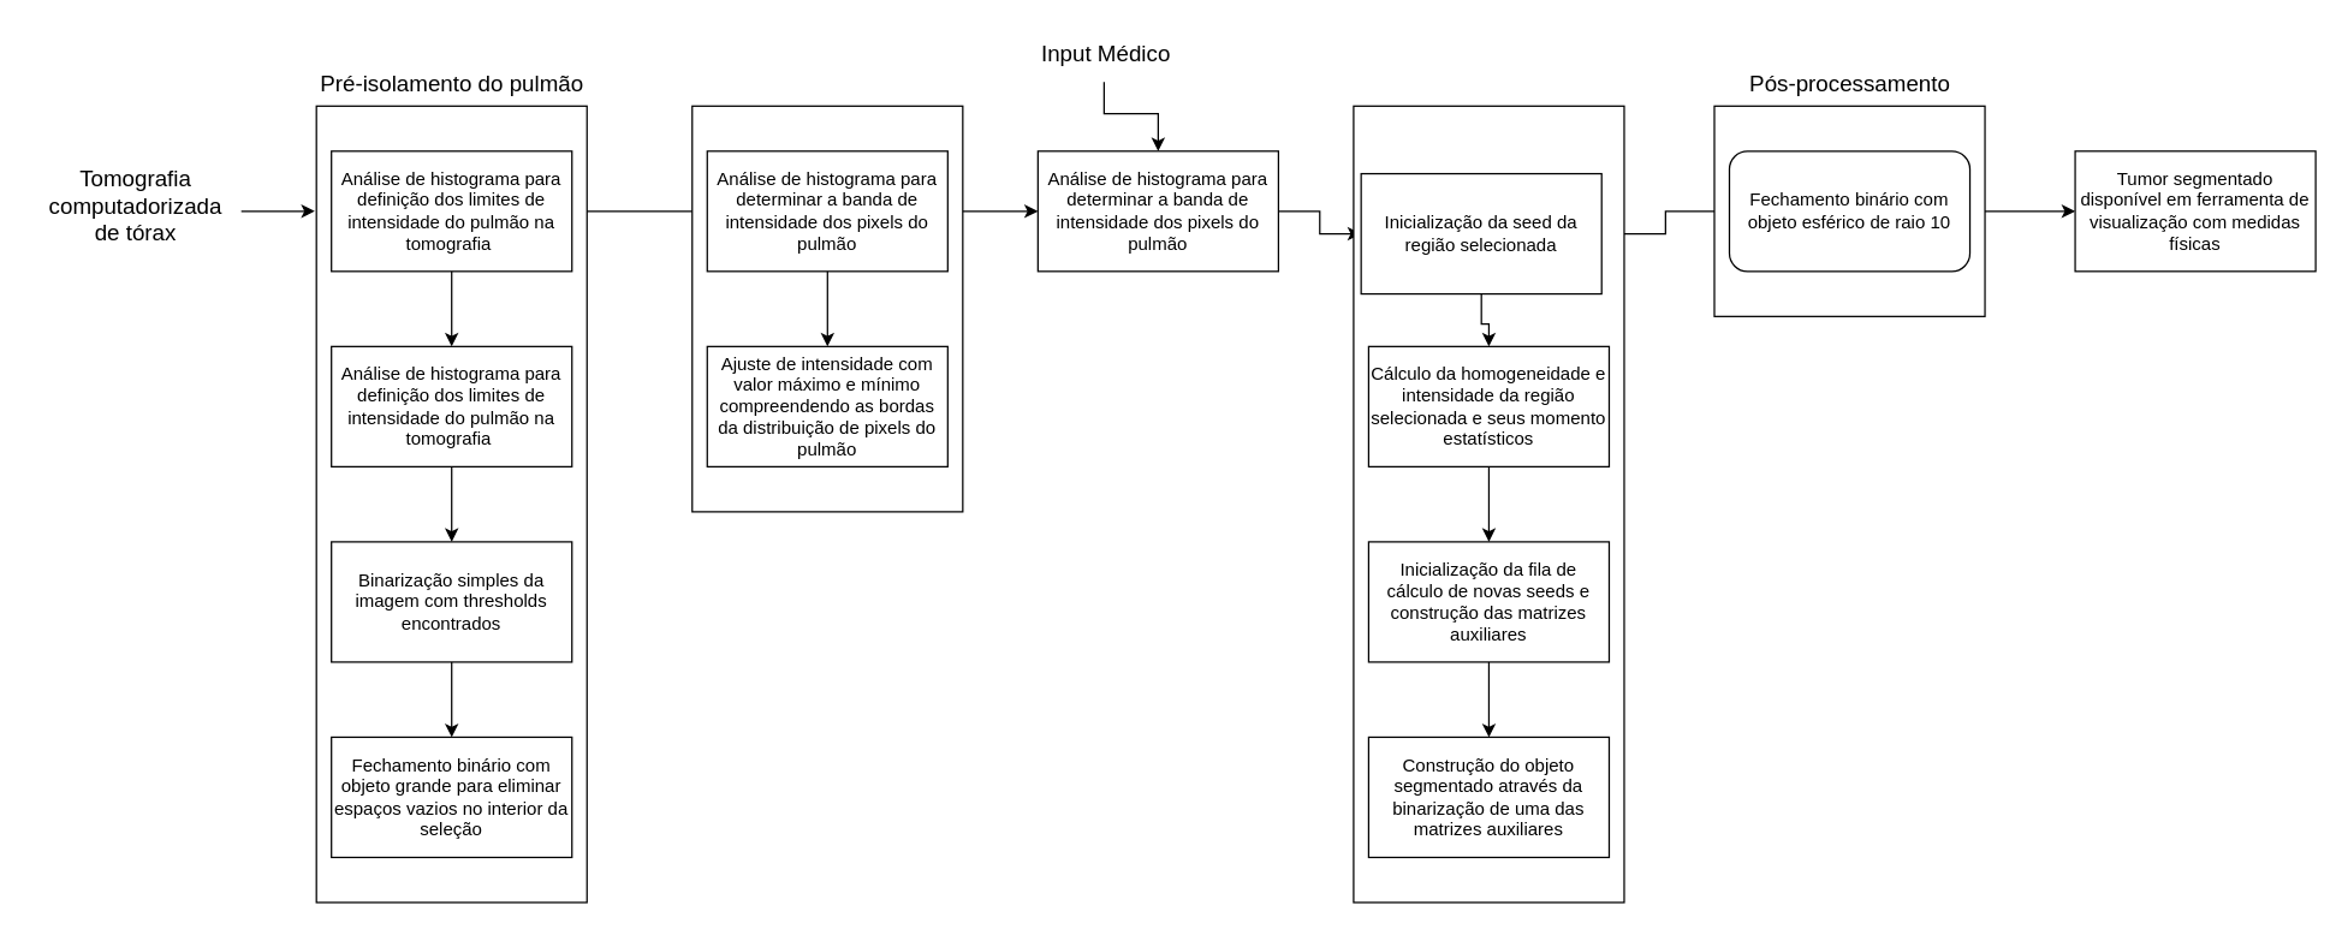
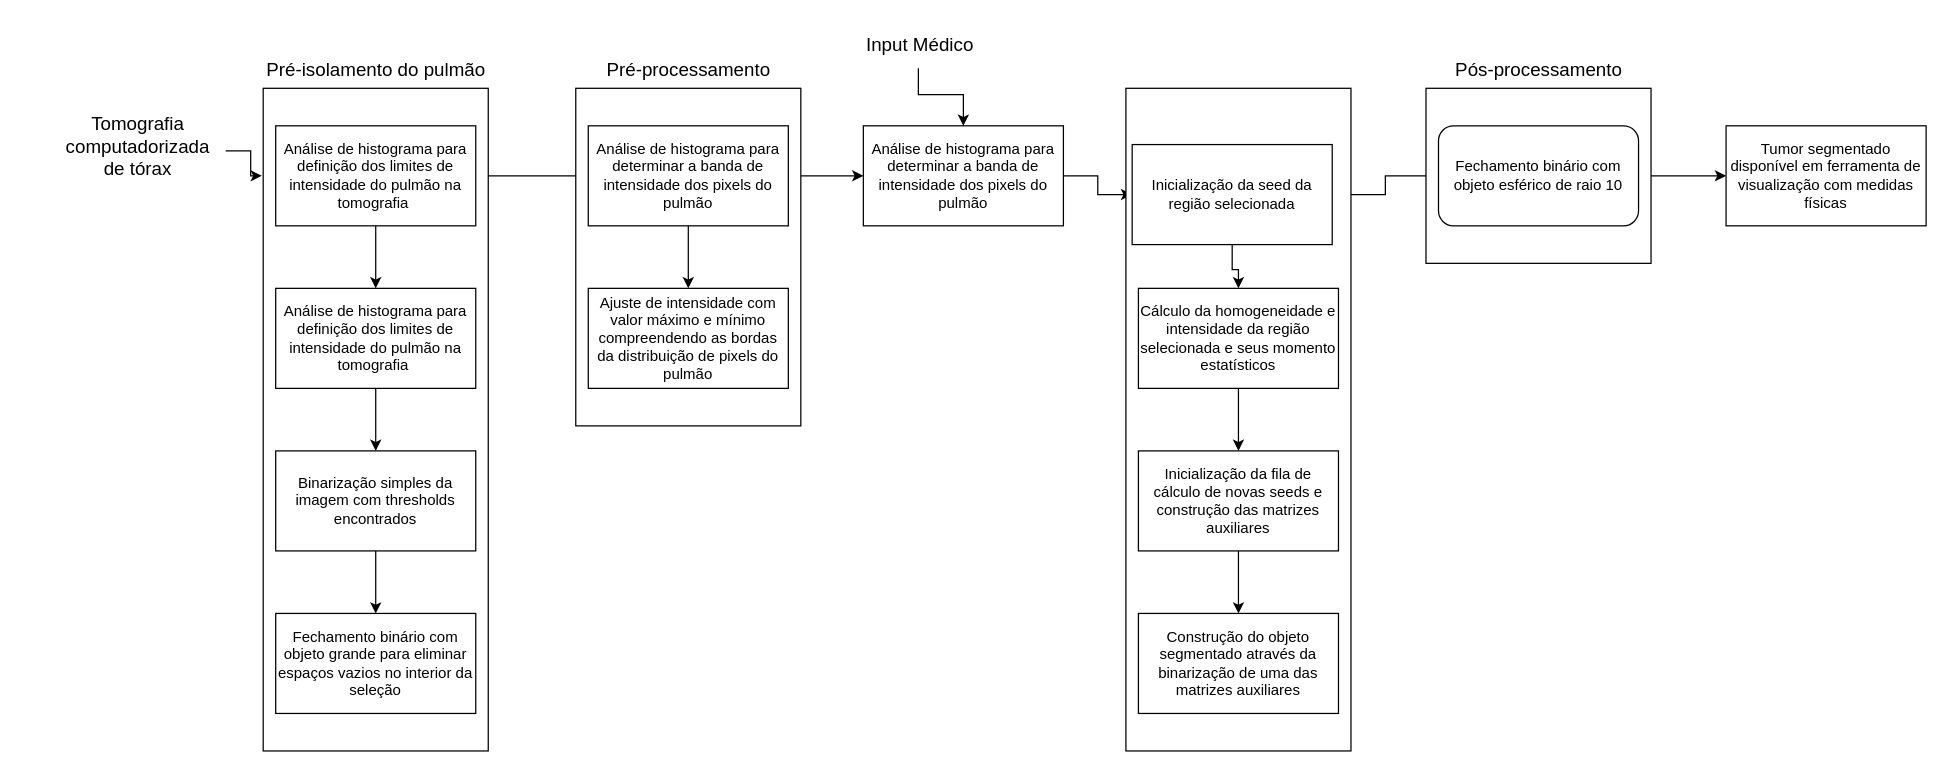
  <mxCell id="0" />
  <mxCell id="1" parent="0" />
  <mxCell id="2" style="edgeStyle=orthogonalEdgeStyle;rounded=0;orthogonalLoop=1;jettySize=auto;html=1;exitX=1;exitY=0.5;exitDx=0;exitDy=0;entryX=0;entryY=0.5;entryDx=0;entryDy=0;fontSize=15;" parent="1" source="36" target="37" edge="1"><mxGeometry relative="1" as="geometry" /></mxCell>
  <mxCell id="3" style="edgeStyle=orthogonalEdgeStyle;rounded=0;orthogonalLoop=1;jettySize=auto;html=1;exitX=1;exitY=0.5;exitDx=0;exitDy=0;entryX=0;entryY=0.5;entryDx=0;entryDy=0;fontSize=15;" parent="1" source="25" target="36" edge="1"><mxGeometry relative="1" as="geometry" /></mxCell>
  <mxCell id="4" style="edgeStyle=orthogonalEdgeStyle;rounded=0;orthogonalLoop=1;jettySize=auto;html=1;exitX=1;exitY=0.5;exitDx=0;exitDy=0;entryX=0;entryY=0.5;entryDx=0;entryDy=0;fontSize=15;" parent="1" source="9" target="20" edge="1"><mxGeometry relative="1" as="geometry" /></mxCell>
  <mxCell id="5" style="edgeStyle=orthogonalEdgeStyle;rounded=0;orthogonalLoop=1;jettySize=auto;html=1;exitX=1;exitY=0.5;exitDx=0;exitDy=0;entryX=0;entryY=0.5;entryDx=0;entryDy=0;fontSize=15;" parent="1" source="20" target="26" edge="1"><mxGeometry relative="1" as="geometry" /></mxCell>
  <mxCell id="6" style="edgeStyle=orthogonalEdgeStyle;rounded=0;orthogonalLoop=1;jettySize=auto;html=1;exitX=1;exitY=0.5;exitDx=0;exitDy=0;entryX=0;entryY=0.5;entryDx=0;entryDy=0;fontSize=15;" parent="1" source="26" target="25" edge="1"><mxGeometry relative="1" as="geometry" /></mxCell>
  <mxCell id="7" value="" style="rounded=0;whiteSpace=wrap;html=1;fontSize=15;" parent="1" vertex="1"><mxGeometry x="210" y="70" width="180" height="530" as="geometry" /></mxCell>
  <mxCell id="8" style="edgeStyle=orthogonalEdgeStyle;rounded=0;orthogonalLoop=1;jettySize=auto;html=1;exitX=0.5;exitY=1;exitDx=0;exitDy=0;entryX=0.5;entryY=0;entryDx=0;entryDy=0;fontSize=15;" parent="1" source="9" target="13" edge="1"><mxGeometry relative="1" as="geometry" /></mxCell>
  <mxCell id="9" value="Análise de histograma para definição dos limites de intensidade do pulmão na tomografia&amp;nbsp;" style="rounded=0;whiteSpace=wrap;html=1;" parent="1" vertex="1"><mxGeometry x="220" y="100" width="160" height="80" as="geometry" /></mxCell>
  <mxCell id="10" style="edgeStyle=orthogonalEdgeStyle;rounded=0;orthogonalLoop=1;jettySize=auto;html=1;entryX=-0.006;entryY=0.132;entryDx=0;entryDy=0;entryPerimeter=0;fontSize=15;" parent="1" source="11" target="7" edge="1"><mxGeometry relative="1" as="geometry" /></mxCell>
- <mxCell id="11" value="&lt;h1 style=&quot;font-size: 15px;&quot;&gt;&lt;span style=&quot;font-weight: normal;&quot;&gt;Tomografia computadorizada de tórax&lt;/span&gt;&lt;/h1&gt;" style="text;html=1;strokeColor=none;fillColor=none;spacing=5;spacingTop=-20;whiteSpace=wrap;overflow=hidden;rounded=0;align=center;fontSize=15;" parent="1" vertex="1"><mxGeometry x="20" y="110" width="140" height="60" as="geometry" /></mxCell>
+ <mxCell id="11" value="&lt;h1 style=&quot;font-size: 15px;&quot;&gt;&lt;span style=&quot;font-weight: normal;&quot;&gt;Tomografia computadorizada de tórax&lt;/span&gt;&lt;/h1&gt;" style="text;html=1;strokeColor=none;fillColor=none;spacing=5;spacingTop=-20;whiteSpace=wrap;overflow=hidden;rounded=0;align=center;fontSize=15;" parent="1" vertex="1"><mxGeometry x="40" y="90" width="140" height="60" as="geometry" /></mxCell>
  <mxCell id="12" style="edgeStyle=orthogonalEdgeStyle;rounded=0;orthogonalLoop=1;jettySize=auto;html=1;exitX=0.5;exitY=1;exitDx=0;exitDy=0;entryX=0.5;entryY=0;entryDx=0;entryDy=0;fontSize=15;" parent="1" source="13" target="15" edge="1"><mxGeometry relative="1" as="geometry" /></mxCell>
  <mxCell id="13" value="Análise de histograma para definição dos limites de intensidade do pulmão na tomografia&amp;nbsp;" style="rounded=0;whiteSpace=wrap;html=1;" parent="1" vertex="1"><mxGeometry x="220" y="230" width="160" height="80" as="geometry" /></mxCell>
  <mxCell id="14" style="edgeStyle=orthogonalEdgeStyle;rounded=0;orthogonalLoop=1;jettySize=auto;html=1;exitX=0.5;exitY=1;exitDx=0;exitDy=0;entryX=0.5;entryY=0;entryDx=0;entryDy=0;fontSize=15;" parent="1" source="15" target="16" edge="1"><mxGeometry relative="1" as="geometry" /></mxCell>
  <mxCell id="15" value="Binarização simples da imagem com thresholds encontrados" style="rounded=0;whiteSpace=wrap;html=1;" parent="1" vertex="1"><mxGeometry x="220" y="360" width="160" height="80" as="geometry" /></mxCell>
  <mxCell id="16" value="Fechamento binário com objeto grande para eliminar espaços vazios no interior da seleção" style="rounded=0;whiteSpace=wrap;html=1;" parent="1" vertex="1"><mxGeometry x="220" y="490" width="160" height="80" as="geometry" /></mxCell>
  <mxCell id="17" value="Pré-isolamento do pulmão" style="text;html=1;align=center;verticalAlign=middle;resizable=0;points=[];autosize=1;strokeColor=none;fillColor=none;fontSize=15;" parent="1" vertex="1"><mxGeometry x="200" y="40" width="200" height="30" as="geometry" /></mxCell>
  <mxCell id="18" value="" style="rounded=0;whiteSpace=wrap;html=1;fontSize=15;" parent="1" vertex="1"><mxGeometry x="460" y="70" width="180" height="270" as="geometry" /></mxCell>
  <mxCell id="19" style="edgeStyle=orthogonalEdgeStyle;rounded=0;orthogonalLoop=1;jettySize=auto;html=1;exitX=0.5;exitY=1;exitDx=0;exitDy=0;entryX=0.5;entryY=0;entryDx=0;entryDy=0;fontSize=15;" parent="1" source="20" target="23" edge="1"><mxGeometry relative="1" as="geometry" /></mxCell>
  <mxCell id="20" value="Análise de histograma para determinar a banda de intensidade dos pixels do pulmão" style="rounded=0;whiteSpace=wrap;html=1;" parent="1" vertex="1"><mxGeometry x="470" y="100" width="160" height="80" as="geometry" /></mxCell>
+ <mxCell id="21" value="Pré-processamento" style="text;html=1;align=center;verticalAlign=middle;resizable=0;points=[];autosize=1;strokeColor=none;fillColor=none;fontSize=15;" parent="1" vertex="1"><mxGeometry x="475" y="40" width="150" height="30" as="geometry" /></mxCell>
  <mxCell id="22" value="" style="rounded=0;whiteSpace=wrap;html=1;fontSize=15;" parent="1" vertex="1"><mxGeometry x="900" y="70" width="180" height="530" as="geometry" /></mxCell>
  <mxCell id="23" value="Ajuste de intensidade com valor máximo e mínimo compreendendo as bordas da distribuição de pixels do pulmão" style="rounded=0;whiteSpace=wrap;html=1;" parent="1" vertex="1"><mxGeometry x="470" y="230" width="160" height="80" as="geometry" /></mxCell>
  <mxCell id="24" value="" style="edgeStyle=orthogonalEdgeStyle;rounded=0;orthogonalLoop=1;jettySize=auto;html=1;fontSize=15;" parent="1" source="25" target="30" edge="1"><mxGeometry relative="1" as="geometry" /></mxCell>
  <mxCell id="25" value="Inicialização da seed da região selecionada" style="rounded=0;whiteSpace=wrap;html=1;" parent="1" vertex="1"><mxGeometry x="905" y="115" width="160" height="80" as="geometry" /></mxCell>
  <mxCell id="26" value="Análise de histograma para determinar a banda de intensidade dos pixels do pulmão" style="rounded=0;whiteSpace=wrap;html=1;" parent="1" vertex="1"><mxGeometry x="690" y="100" width="160" height="80" as="geometry" /></mxCell>
  <mxCell id="27" style="edgeStyle=orthogonalEdgeStyle;rounded=0;orthogonalLoop=1;jettySize=auto;html=1;exitX=0.491;exitY=1.133;exitDx=0;exitDy=0;exitPerimeter=0;entryX=0.5;entryY=0;entryDx=0;entryDy=0;fontSize=15;" parent="1" source="28" target="26" edge="1"><mxGeometry relative="1" as="geometry"><mxPoint x="730" y="0" as="sourcePoint" /></mxGeometry></mxCell>
  <mxCell id="28" value="Input Médico" style="text;html=1;align=center;verticalAlign=middle;resizable=0;points=[];autosize=1;strokeColor=none;fillColor=none;fontSize=15;" parent="1" vertex="1"><mxGeometry x="680" y="20" width="110" height="30" as="geometry" /></mxCell>
  <mxCell id="29" style="edgeStyle=orthogonalEdgeStyle;rounded=0;orthogonalLoop=1;jettySize=auto;html=1;exitX=0.5;exitY=1;exitDx=0;exitDy=0;entryX=0.5;entryY=0;entryDx=0;entryDy=0;fontSize=15;" parent="1" source="30" target="32" edge="1"><mxGeometry relative="1" as="geometry" /></mxCell>
  <mxCell id="30" value="Cálculo da homogeneidade e intensidade da região selecionada e seus momento estatísticos" style="rounded=0;whiteSpace=wrap;html=1;" parent="1" vertex="1"><mxGeometry x="910" y="230" width="160" height="80" as="geometry" /></mxCell>
  <mxCell id="31" style="edgeStyle=orthogonalEdgeStyle;rounded=0;orthogonalLoop=1;jettySize=auto;html=1;exitX=0.5;exitY=1;exitDx=0;exitDy=0;entryX=0.5;entryY=0;entryDx=0;entryDy=0;fontSize=15;" parent="1" source="32" target="33" edge="1"><mxGeometry relative="1" as="geometry" /></mxCell>
  <mxCell id="32" value="Inicialização da fila de cálculo de novas seeds e construção das matrizes auxiliares" style="rounded=0;whiteSpace=wrap;html=1;" parent="1" vertex="1"><mxGeometry x="910" y="360" width="160" height="80" as="geometry" /></mxCell>
  <mxCell id="33" value="Construção do objeto segmentado através da binarização de uma das matrizes auxiliares" style="rounded=0;whiteSpace=wrap;html=1;" parent="1" vertex="1"><mxGeometry x="910" y="490" width="160" height="80" as="geometry" /></mxCell>
  <mxCell id="34" value="" style="rounded=0;whiteSpace=wrap;html=1;fontSize=15;" parent="1" vertex="1"><mxGeometry x="1140" y="70" width="180" height="140" as="geometry" /></mxCell>
  <mxCell id="35" value="Pós-processamento" style="text;html=1;align=center;verticalAlign=middle;resizable=0;points=[];autosize=1;strokeColor=none;fillColor=none;fontSize=15;" parent="1" vertex="1"><mxGeometry x="1150" y="40" width="160" height="30" as="geometry" /></mxCell>
  <mxCell id="36" value="Fechamento binário com objeto esférico de raio 10" style="whiteSpace=wrap;html=1;rounded=1;" parent="1" vertex="1"><mxGeometry x="1150" y="100" width="160" height="80" as="geometry" /></mxCell>
  <mxCell id="37" value="Tumor segmentado disponível em ferramenta de visualização com medidas físicas" style="rounded=0;whiteSpace=wrap;html=1;" parent="1" vertex="1"><mxGeometry x="1380" y="100" width="160" height="80" as="geometry" /></mxCell>
